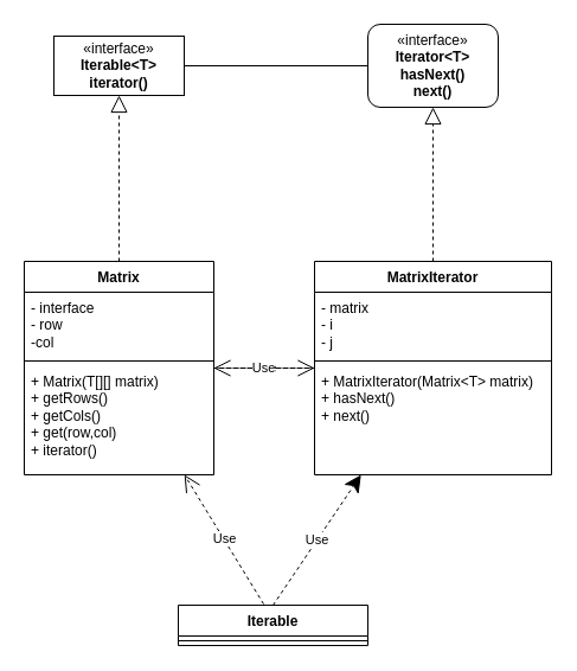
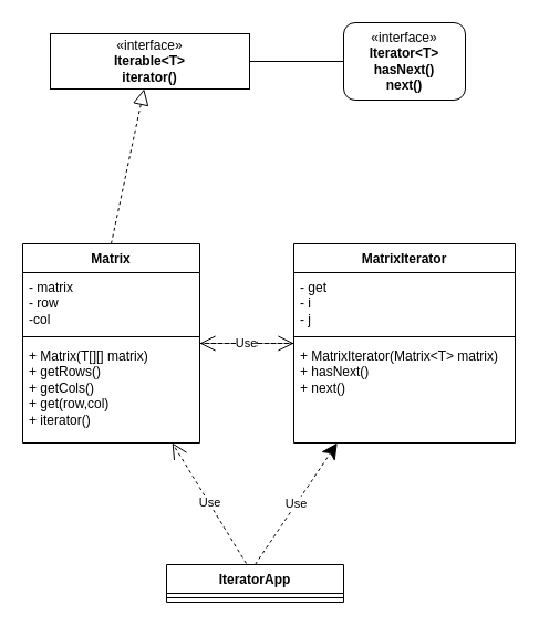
  <mxCell id="0" />
  <mxCell id="1" parent="0" />
  <mxCell id="2" value="Matrix" style="swimlane;fontStyle=1;align=center;verticalAlign=top;childLayout=stackLayout;horizontal=1;startSize=26;horizontalStack=0;resizeParent=1;resizeParentMax=0;resizeLast=0;collapsible=1;marginBottom=0;whiteSpace=wrap;html=1;" parent="1" vertex="1"><mxGeometry x="20" y="220" width="160" height="180" as="geometry" /></mxCell>
- <mxCell id="3" value="- interface&lt;div&gt;- row&lt;/div&gt;&lt;div&gt;-col&lt;/div&gt;" style="text;strokeColor=none;fillColor=none;align=left;verticalAlign=top;spacingLeft=4;spacingRight=4;overflow=hidden;rotatable=0;points=[[0,0.5],[1,0.5]];portConstraint=eastwest;whiteSpace=wrap;html=1;" parent="2" vertex="1"><mxGeometry y="26" width="160" height="54" as="geometry" /></mxCell>
+ <mxCell id="3" value="- matrix&lt;div&gt;- row&lt;/div&gt;&lt;div&gt;-col&lt;/div&gt;" style="text;strokeColor=none;fillColor=none;align=left;verticalAlign=top;spacingLeft=4;spacingRight=4;overflow=hidden;rotatable=0;points=[[0,0.5],[1,0.5]];portConstraint=eastwest;whiteSpace=wrap;html=1;" parent="2" vertex="1"><mxGeometry y="26" width="160" height="54" as="geometry" /></mxCell>
  <mxCell id="4" value="" style="line;strokeWidth=1;fillColor=none;align=left;verticalAlign=middle;spacingTop=-1;spacingLeft=3;spacingRight=3;rotatable=0;labelPosition=right;points=[];portConstraint=eastwest;strokeColor=inherit;" parent="2" vertex="1"><mxGeometry y="80" width="160" height="8" as="geometry" /></mxCell>
  <mxCell id="5" value="+ Matrix(T[][] matrix)&lt;br&gt;+ getRows()&lt;div&gt;+ getCols()&lt;/div&gt;&lt;div&gt;+ get(row,col)&lt;/div&gt;&lt;div&gt;+ iterator()&lt;/div&gt;" style="text;strokeColor=none;fillColor=none;align=left;verticalAlign=top;spacingLeft=4;spacingRight=4;overflow=hidden;rotatable=0;points=[[0,0.5],[1,0.5]];portConstraint=eastwest;whiteSpace=wrap;html=1;" parent="2" vertex="1"><mxGeometry y="88" width="160" height="92" as="geometry" /></mxCell>
  <mxCell id="6" style="edgeStyle=orthogonalEdgeStyle;rounded=0;orthogonalLoop=1;jettySize=auto;html=1;endArrow=none;" parent="1" source="7" target="9" edge="1"><mxGeometry relative="1" as="geometry" /></mxCell>
- <mxCell id="7" value="«interface»&lt;br&gt;&lt;b&gt;Iterable&amp;lt;T&amp;gt;&lt;/b&gt;&lt;div&gt;&lt;b&gt;iterator()&lt;/b&gt;&lt;/div&gt;" style="html=1;whiteSpace=wrap;" parent="1" vertex="1"><mxGeometry x="45" y="30" width="110" height="50" as="geometry" /></mxCell>
+ <mxCell id="7" value="«interface»&lt;br&gt;&lt;b&gt;Iterable&amp;lt;T&amp;gt;&lt;/b&gt;&lt;div&gt;&lt;b&gt;iterator()&lt;/b&gt;&lt;/div&gt;" style="html=1;whiteSpace=wrap;" parent="1" vertex="1"><mxGeometry x="45" y="30" width="180" height="50" as="geometry" /></mxCell>
  <mxCell id="8" value="" style="endArrow=block;dashed=1;endFill=0;endSize=12;html=1;rounded=0;exitX=0.5;exitY=0;exitDx=0;exitDy=0;" parent="1" source="2" target="7" edge="1"><mxGeometry width="160" relative="1" as="geometry"><mxPoint x="80" y="220" as="sourcePoint" /><mxPoint x="240" y="220" as="targetPoint" /></mxGeometry></mxCell>
  <mxCell id="9" value="«interface»&lt;br&gt;&lt;b&gt;Iterator&amp;lt;T&amp;gt;&lt;br&gt;hasNext()&lt;br&gt;next()&lt;/b&gt;" style="html=1;whiteSpace=wrap;rounded=1;" parent="1" vertex="1"><mxGeometry x="310" y="20" width="110" height="70" as="geometry" /></mxCell>
  <mxCell id="10" value="MatrixIterator" style="swimlane;fontStyle=1;align=center;verticalAlign=top;childLayout=stackLayout;horizontal=1;startSize=26;horizontalStack=0;resizeParent=1;resizeParentMax=0;resizeLast=0;collapsible=1;marginBottom=0;whiteSpace=wrap;html=1;" parent="1" vertex="1"><mxGeometry x="265" y="220" width="200" height="180" as="geometry" /></mxCell>
- <mxCell id="11" value="- matrix&lt;div&gt;- i&lt;/div&gt;&lt;div&gt;- j&lt;/div&gt;" style="text;strokeColor=none;fillColor=none;align=left;verticalAlign=top;spacingLeft=4;spacingRight=4;overflow=hidden;rotatable=0;points=[[0,0.5],[1,0.5]];portConstraint=eastwest;whiteSpace=wrap;html=1;" parent="10" vertex="1"><mxGeometry y="26" width="200" height="54" as="geometry" /></mxCell>
+ <mxCell id="11" value="- get&lt;div&gt;- i&lt;/div&gt;&lt;div&gt;- j&lt;/div&gt;" style="text;strokeColor=none;fillColor=none;align=left;verticalAlign=top;spacingLeft=4;spacingRight=4;overflow=hidden;rotatable=0;points=[[0,0.5],[1,0.5]];portConstraint=eastwest;whiteSpace=wrap;html=1;" parent="10" vertex="1"><mxGeometry y="26" width="200" height="54" as="geometry" /></mxCell>
  <mxCell id="12" value="" style="line;strokeWidth=1;fillColor=none;align=left;verticalAlign=middle;spacingTop=-1;spacingLeft=3;spacingRight=3;rotatable=0;labelPosition=right;points=[];portConstraint=eastwest;strokeColor=inherit;" parent="10" vertex="1"><mxGeometry y="80" width="200" height="8" as="geometry" /></mxCell>
  <mxCell id="13" value="+ MatrixIterator(Matrix&amp;lt;T&amp;gt; matrix)&lt;br&gt;+ hasNext()&lt;div&gt;+ next()&lt;br&gt;&lt;/div&gt;" style="text;strokeColor=none;fillColor=none;align=left;verticalAlign=top;spacingLeft=4;spacingRight=4;overflow=hidden;rotatable=0;points=[[0,0.5],[1,0.5]];portConstraint=eastwest;whiteSpace=wrap;html=1;" parent="10" vertex="1"><mxGeometry y="88" width="200" height="92" as="geometry" /></mxCell>
- <mxCell id="14" value="" style="endArrow=block;dashed=1;endFill=0;endSize=12;html=1;rounded=0;exitX=0.5;exitY=0;exitDx=0;exitDy=0;entryX=0.5;entryY=1;entryDx=0;entryDy=0;" parent="1" source="10" target="9" edge="1"><mxGeometry width="160" relative="1" as="geometry"><mxPoint x="170" y="220" as="sourcePoint" /><mxPoint x="330" y="220" as="targetPoint" /></mxGeometry></mxCell>
- <mxCell id="15" value="Iterable" style="swimlane;fontStyle=1;align=center;verticalAlign=top;childLayout=stackLayout;horizontal=1;startSize=26;horizontalStack=0;resizeParent=1;resizeParentMax=0;resizeLast=0;collapsible=1;marginBottom=0;whiteSpace=wrap;html=1;" parent="1" vertex="1"><mxGeometry x="150" y="510" width="160" height="34" as="geometry" /></mxCell>
+ <mxCell id="15" value="IteratorApp" style="swimlane;fontStyle=1;align=center;verticalAlign=top;childLayout=stackLayout;horizontal=1;startSize=26;horizontalStack=0;resizeParent=1;resizeParentMax=0;resizeLast=0;collapsible=1;marginBottom=0;whiteSpace=wrap;html=1;" parent="1" vertex="1"><mxGeometry x="150" y="510" width="160" height="34" as="geometry" /></mxCell>
  <mxCell id="16" value="" style="line;strokeWidth=1;fillColor=none;align=left;verticalAlign=middle;spacingTop=-1;spacingLeft=3;spacingRight=3;rotatable=0;labelPosition=right;points=[];portConstraint=eastwest;strokeColor=inherit;" parent="15" vertex="1"><mxGeometry y="26" width="160" height="8" as="geometry" /></mxCell>
  <mxCell id="17" value="Use" style="endArrow=classic;endSize=12;dashed=1;html=1;rounded=0;exitX=0.5;exitY=0;exitDx=0;exitDy=0;" parent="1" source="15" target="10" edge="1"><mxGeometry width="160" relative="1" as="geometry"><mxPoint x="170" y="320" as="sourcePoint" /><mxPoint x="330" y="320" as="targetPoint" /></mxGeometry></mxCell>
  <mxCell id="18" value="Use" style="endArrow=open;endSize=12;dashed=1;html=1;rounded=0;" parent="1" source="2" target="10" edge="1"><mxGeometry width="160" relative="1" as="geometry"><mxPoint x="170" y="320" as="sourcePoint" /><mxPoint x="330" y="320" as="targetPoint" /></mxGeometry></mxCell>
  <mxCell id="19" value="Use" style="endArrow=open;endSize=12;dashed=1;html=1;rounded=0;" parent="1" source="10" target="2" edge="1"><mxGeometry width="160" relative="1" as="geometry"><mxPoint x="180" y="160" as="sourcePoint" /><mxPoint x="340" y="160" as="targetPoint" /></mxGeometry></mxCell>
  <mxCell id="20" value="Use" style="endArrow=open;endSize=12;dashed=1;html=1;rounded=0;exitX=0.45;exitY=-0.029;exitDx=0;exitDy=0;exitPerimeter=0;" edge="1" parent="1" source="15" target="2"><mxGeometry width="160" relative="1" as="geometry"><mxPoint x="70" y="510" as="sourcePoint" /><mxPoint x="230" y="510" as="targetPoint" /></mxGeometry></mxCell>
